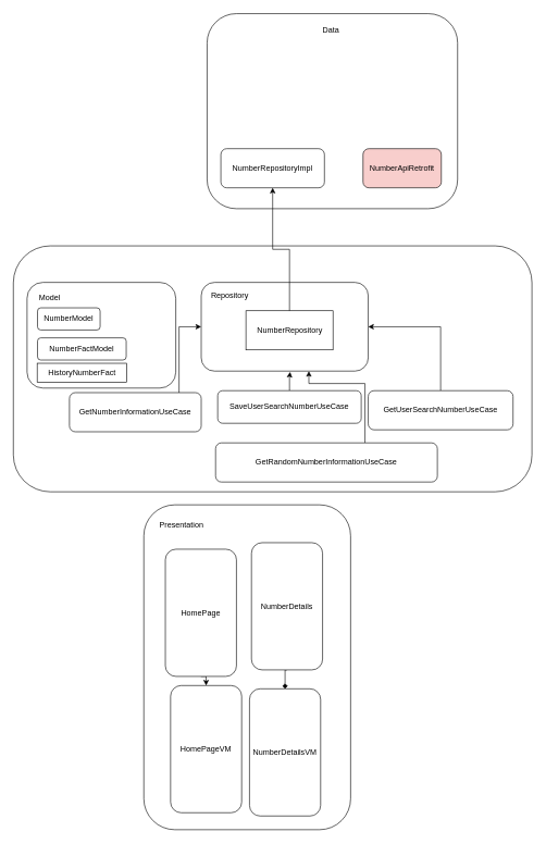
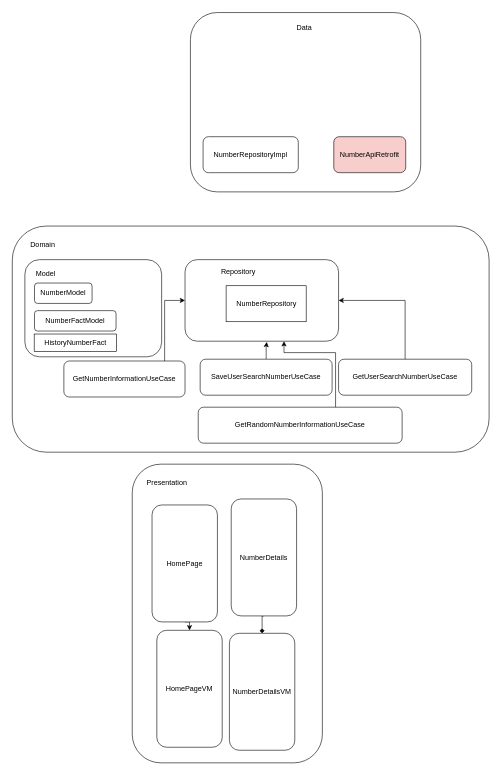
  <mxCell id="0" />
  <mxCell id="1" parent="0" />
  <mxCell id="2" value="" style="rounded=1;whiteSpace=wrap;html=1;" vertex="1" parent="1"><mxGeometry x="220" y="773" width="317" height="498" as="geometry" /></mxCell>
  <mxCell id="3" value="Presentation" style="text;html=1;strokeColor=none;fillColor=none;align=center;verticalAlign=middle;whiteSpace=wrap;rounded=0;" vertex="1" parent="1"><mxGeometry x="248" y="790" width="60" height="30" as="geometry" /></mxCell>
  <mxCell id="4" style="edgeStyle=orthogonalEdgeStyle;rounded=0;orthogonalLoop=1;jettySize=auto;html=1;exitX=0.5;exitY=1;exitDx=0;exitDy=0;entryX=0.5;entryY=0;entryDx=0;entryDy=0;" edge="1" parent="1" source="5" target="8"><mxGeometry relative="1" as="geometry" /></mxCell>
  <mxCell id="5" value="HomePage" style="rounded=1;whiteSpace=wrap;html=1;" vertex="1" parent="1"><mxGeometry x="253" y="841" width="109" height="195" as="geometry" /></mxCell>
  <mxCell id="6" style="edgeStyle=orthogonalEdgeStyle;rounded=0;orthogonalLoop=1;jettySize=auto;html=1;exitX=0.5;exitY=1;exitDx=0;exitDy=0;entryX=0.5;entryY=0;entryDx=0;entryDy=0;endArrow=diamond;" edge="1" parent="1" source="7" target="9"><mxGeometry relative="1" as="geometry" /></mxCell>
  <mxCell id="7" value="NumberDetails&lt;br&gt;" style="rounded=1;whiteSpace=wrap;html=1;" vertex="1" parent="1"><mxGeometry x="385" y="831" width="109" height="195" as="geometry" /></mxCell>
  <mxCell id="8" value="HomePageVM&lt;br&gt;" style="rounded=1;whiteSpace=wrap;html=1;" vertex="1" parent="1"><mxGeometry x="261" y="1050" width="109" height="195" as="geometry" /></mxCell>
  <mxCell id="9" value="NumberDetailsVM&lt;br&gt;" style="rounded=1;whiteSpace=wrap;html=1;" vertex="1" parent="1"><mxGeometry x="382" y="1055" width="109" height="195" as="geometry" /></mxCell>
  <mxCell id="10" value="" style="rounded=1;whiteSpace=wrap;html=1;" vertex="1" parent="1"><mxGeometry x="20" y="376" width="795" height="377" as="geometry" /></mxCell>
+ <mxCell id="11" value="Domain&lt;br&gt;" style="text;html=1;strokeColor=none;fillColor=none;align=center;verticalAlign=middle;whiteSpace=wrap;rounded=0;" vertex="1" parent="1"><mxGeometry x="41" y="393" width="60" height="30" as="geometry" /></mxCell>
  <mxCell id="12" style="edgeStyle=orthogonalEdgeStyle;rounded=0;orthogonalLoop=1;jettySize=auto;html=1;entryX=0;entryY=0.5;entryDx=0;entryDy=0;" edge="1" parent="1" source="13" target="22"><mxGeometry relative="1" as="geometry"><Array as="points"><mxPoint x="274" y="500" /></Array></mxGeometry></mxCell>
  <mxCell id="13" value="GetNumberInformationUseCase" style="rounded=1;whiteSpace=wrap;html=1;" vertex="1" parent="1"><mxGeometry x="106" y="601" width="202" height="60" as="geometry" /></mxCell>
  <mxCell id="14" style="edgeStyle=orthogonalEdgeStyle;rounded=0;orthogonalLoop=1;jettySize=auto;html=1;entryX=0.532;entryY=1.009;entryDx=0;entryDy=0;entryPerimeter=0;" edge="1" parent="1" source="15" target="22"><mxGeometry relative="1" as="geometry" /></mxCell>
- <mxCell id="15" value="SaveUserSearchNumberUseCase" style="rounded=1;whiteSpace=wrap;html=1;" vertex="1" parent="1"><mxGeometry x="333.25" y="598" width="220" height="50" as="geometry" /></mxCell>
+ <mxCell id="15" value="SaveUserSearchNumberUseCase" style="rounded=1;whiteSpace=wrap;html=1;" vertex="1" parent="1"><mxGeometry x="333.25" y="598" width="220" height="60" as="geometry" /></mxCell>
  <mxCell id="16" style="edgeStyle=orthogonalEdgeStyle;rounded=0;orthogonalLoop=1;jettySize=auto;html=1;entryX=1;entryY=0.5;entryDx=0;entryDy=0;" edge="1" parent="1" source="17" target="22"><mxGeometry relative="1" as="geometry" /></mxCell>
  <mxCell id="17" value="GetUserSearchNumberUseCase" style="rounded=1;whiteSpace=wrap;html=1;" vertex="1" parent="1"><mxGeometry x="564" y="598" width="222" height="60" as="geometry" /></mxCell>
  <mxCell id="18" value="" style="rounded=1;whiteSpace=wrap;html=1;" vertex="1" parent="1"><mxGeometry x="41" y="432" width="228" height="162" as="geometry" /></mxCell>
  <mxCell id="19" value="Model&lt;br&gt;" style="text;html=1;strokeColor=none;fillColor=none;align=center;verticalAlign=middle;whiteSpace=wrap;rounded=0;" vertex="1" parent="1"><mxGeometry x="46" y="441" width="60" height="30" as="geometry" /></mxCell>
  <mxCell id="20" value="NumberModel&lt;br&gt;" style="rounded=1;whiteSpace=wrap;html=1;" vertex="1" parent="1"><mxGeometry x="57" y="471" width="96" height="34" as="geometry" /></mxCell>
  <mxCell id="21" value="NumberFactModel" style="rounded=1;whiteSpace=wrap;html=1;" vertex="1" parent="1"><mxGeometry x="57" y="517" width="136" height="34" as="geometry" /></mxCell>
  <mxCell id="22" value="" style="rounded=1;whiteSpace=wrap;html=1;" vertex="1" parent="1"><mxGeometry x="308" y="432" width="256" height="136" as="geometry" /></mxCell>
- <mxCell id="23" value="Repository" style="text;html=1;strokeColor=none;fillColor=none;align=center;verticalAlign=middle;whiteSpace=wrap;rounded=0;" vertex="1" parent="1"><mxGeometry x="322" y="438" width="60" height="30" as="geometry" /></mxCell>
+ <mxCell id="23" value="Repository" style="text;html=1;strokeColor=none;fillColor=none;align=center;verticalAlign=middle;whiteSpace=wrap;rounded=0;" vertex="1" parent="1"><mxGeometry x="367" y="438" width="60" height="30" as="geometry" /></mxCell>
  <mxCell id="24" value="NumberRepository" style="whiteSpace=wrap;html=1;rounded=0;" vertex="1" parent="1"><mxGeometry x="376.5" y="475.5" width="133.5" height="60" as="geometry" /></mxCell>
  <mxCell id="25" style="edgeStyle=orthogonalEdgeStyle;rounded=0;orthogonalLoop=1;jettySize=auto;html=1;" edge="1" parent="1" source="26" target="22"><mxGeometry relative="1" as="geometry"><Array as="points"><mxPoint x="559" y="587" /><mxPoint x="473" y="587" /></Array></mxGeometry></mxCell>
  <mxCell id="26" value="GetRandomNumberInformationUseCase" style="rounded=1;whiteSpace=wrap;html=1;" vertex="1" parent="1"><mxGeometry x="330" y="678" width="340" height="60" as="geometry" /></mxCell>
  <mxCell id="27" value="" style="rounded=1;whiteSpace=wrap;html=1;" vertex="1" parent="1"><mxGeometry x="317" y="20" width="384" height="299" as="geometry" /></mxCell>
  <mxCell id="28" value="Data" style="text;html=1;strokeColor=none;fillColor=none;align=center;verticalAlign=middle;whiteSpace=wrap;rounded=0;" vertex="1" parent="1"><mxGeometry x="477" y="30" width="60" height="30" as="geometry" /></mxCell>
  <mxCell id="29" value="NumberRepositoryImpl" style="rounded=1;whiteSpace=wrap;html=1;" vertex="1" parent="1"><mxGeometry x="338.12" y="227" width="158.75" height="60" as="geometry" /></mxCell>
- <mxCell id="30" style="edgeStyle=orthogonalEdgeStyle;rounded=0;orthogonalLoop=1;jettySize=auto;html=1;" edge="1" parent="1" source="24" target="29"><mxGeometry relative="1" as="geometry" /></mxCell>
  <mxCell id="31" value="NumberApiRetrofit" style="rounded=1;whiteSpace=wrap;html=1;fillColor=#f8cecc;" vertex="1" parent="1"><mxGeometry x="556" y="227" width="120" height="60" as="geometry" /></mxCell>
  <mxCell id="32" value="HistoryNumberFact" style="whiteSpace=wrap;html=1;rounded=0;" vertex="1" parent="1"><mxGeometry x="56.5" y="556" width="137" height="29" as="geometry" /></mxCell>
